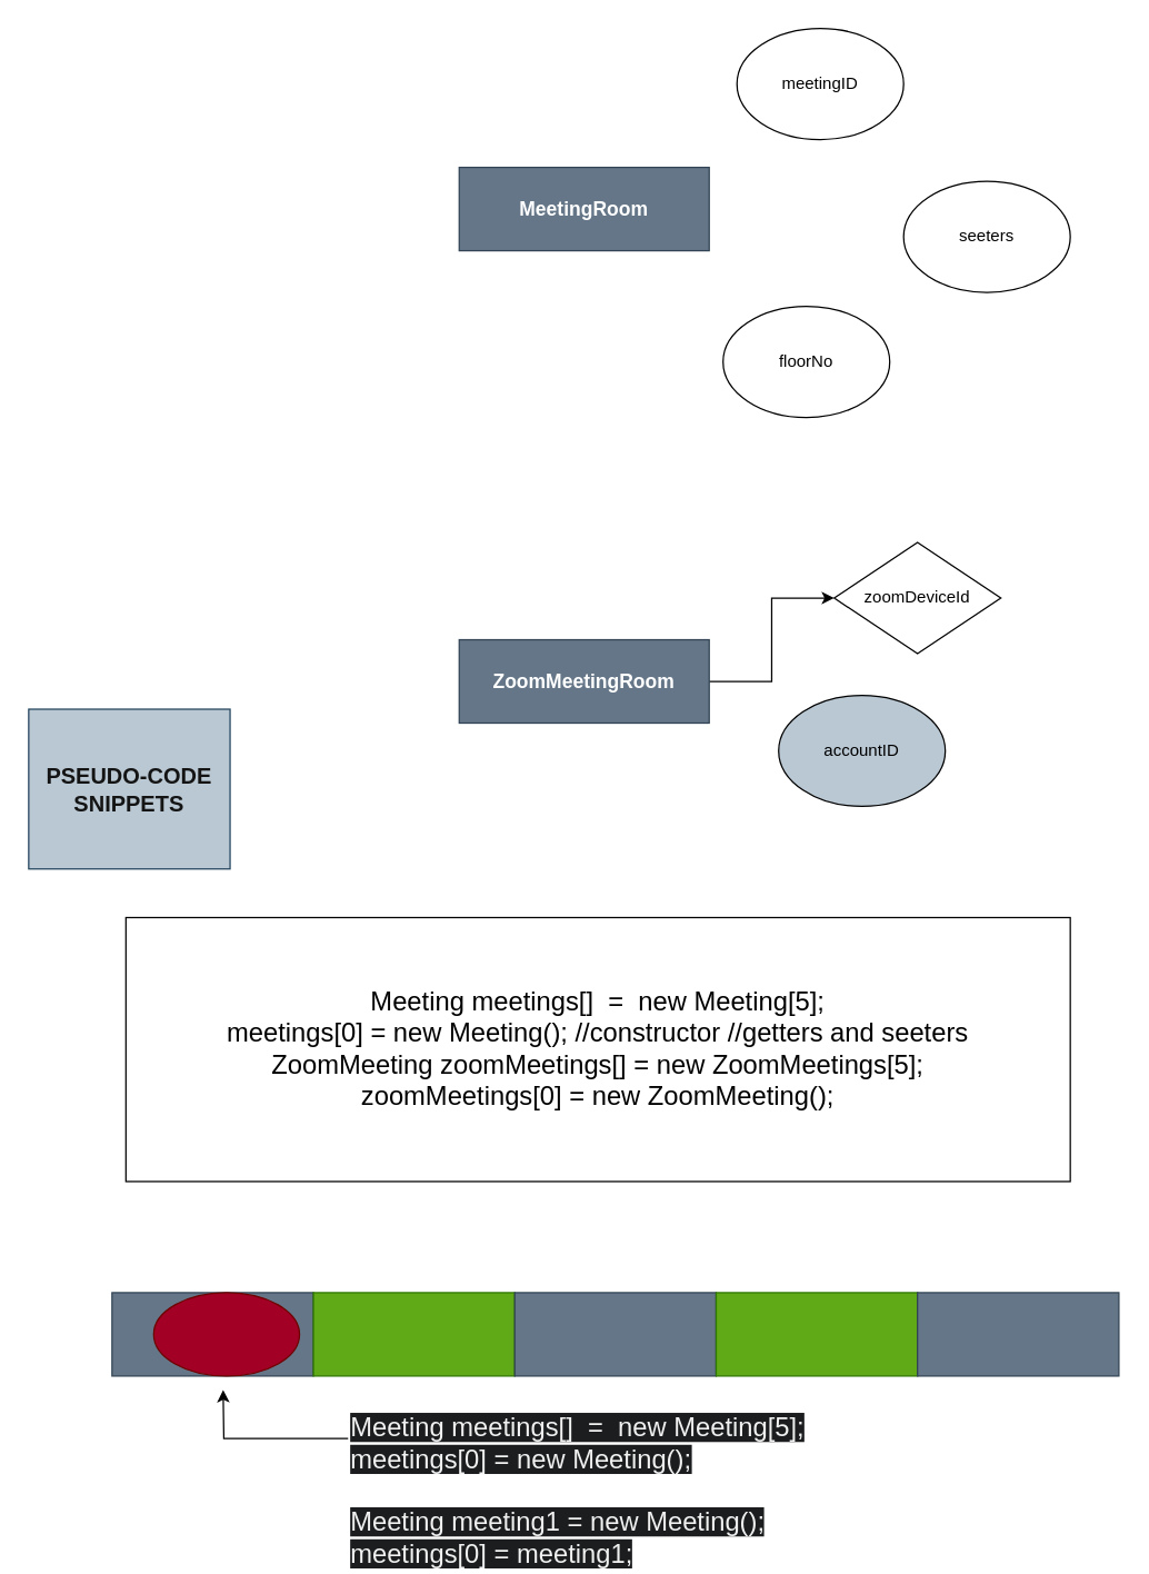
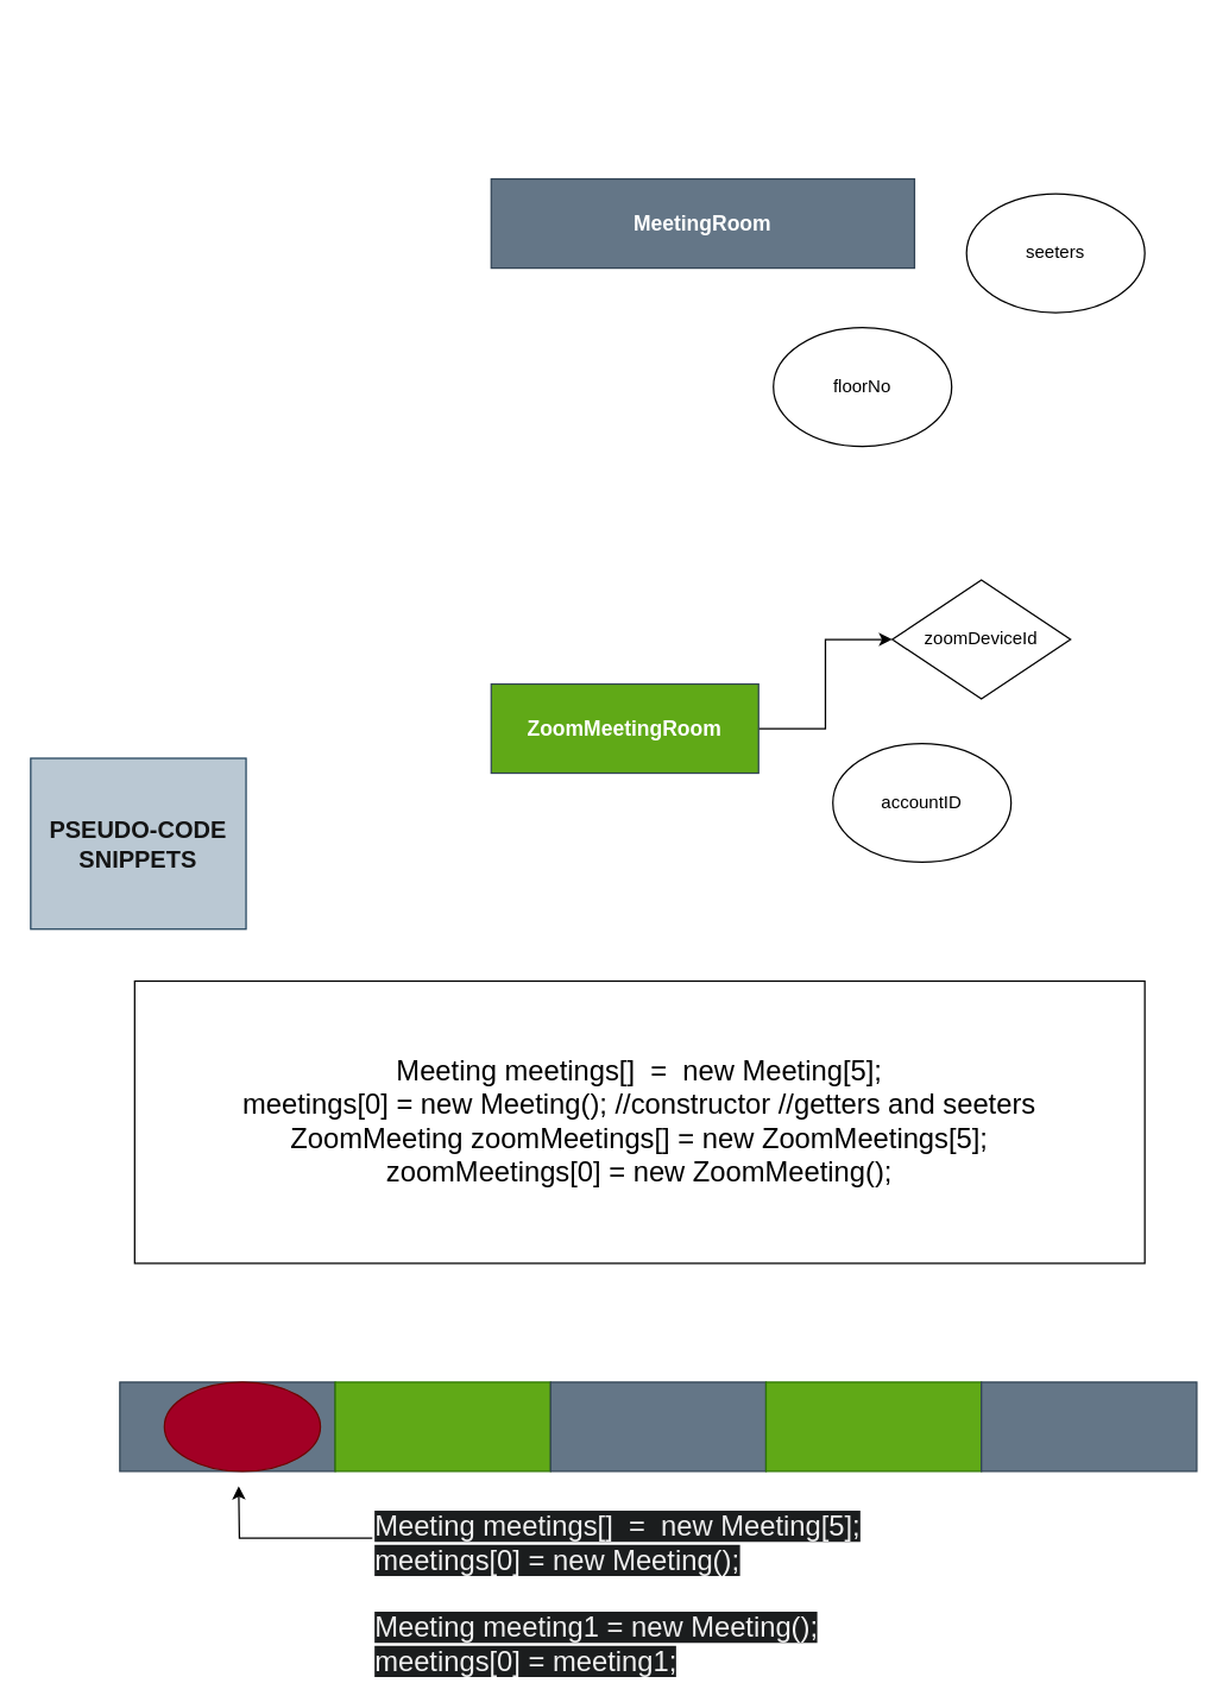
  <mxCell id="0" />
  <mxCell id="1" parent="0" />
- <mxCell id="2" value="MeetingRoom" style="rounded=0;whiteSpace=wrap;html=1;fillColor=#647687;fontColor=#ffffff;strokeColor=#314354;fontSize=14;fontStyle=1" vertex="1" parent="1"><mxGeometry x="330" y="120" width="180" height="60" as="geometry" /></mxCell>
+ <mxCell id="2" value="MeetingRoom" style="rounded=0;whiteSpace=wrap;html=1;fillColor=#647687;fontColor=#ffffff;strokeColor=#314354;fontSize=14;fontStyle=1" vertex="1" parent="1"><mxGeometry x="330" y="120" width="285" height="60" as="geometry" /></mxCell>
  <mxCell id="3" style="edgeStyle=orthogonalEdgeStyle;rounded=0;orthogonalLoop=1;jettySize=auto;html=1;" edge="1" parent="1" source="4" target="8"><mxGeometry relative="1" as="geometry" /></mxCell>
- <mxCell id="4" value="ZoomMeetingRoom" style="rounded=0;whiteSpace=wrap;html=1;fillColor=#647687;fontColor=#ffffff;strokeColor=#314354;fontSize=14;fontStyle=1" vertex="1" parent="1"><mxGeometry x="330" y="460" width="180" height="60" as="geometry" /></mxCell>
+ <mxCell id="4" value="ZoomMeetingRoom" style="rounded=0;whiteSpace=wrap;html=1;fillColor=#60a917;fontColor=#ffffff;strokeColor=#314354;fontSize=14;fontStyle=1;" vertex="1" parent="1"><mxGeometry x="330" y="460" width="180" height="60" as="geometry" /></mxCell>
  <mxCell id="5" value="seeters" style="ellipse;whiteSpace=wrap;html=1;" vertex="1" parent="1"><mxGeometry x="650" y="130" width="120" height="80" as="geometry" /></mxCell>
  <mxCell id="6" value="floorNo" style="ellipse;whiteSpace=wrap;html=1;" vertex="1" parent="1"><mxGeometry x="520" y="220" width="120" height="80" as="geometry" /></mxCell>
- <mxCell id="7" value="meetingID" style="ellipse;whiteSpace=wrap;html=1;" vertex="1" parent="1"><mxGeometry x="530" width="120" height="80" as="geometry" y="20" /></mxCell>
  <mxCell id="8" value="zoomDeviceId" style="rhombus;whiteSpace=wrap;html=1;" vertex="1" parent="1"><mxGeometry x="600" y="390" width="120" height="80" as="geometry" /></mxCell>
- <mxCell id="9" value="accountID" style="ellipse;whiteSpace=wrap;html=1;fillColor=#bac8d3;" vertex="1" parent="1"><mxGeometry x="560" y="500" width="120" height="80" as="geometry" /></mxCell>
+ <mxCell id="9" value="accountID" style="ellipse;whiteSpace=wrap;html=1;" vertex="1" parent="1"><mxGeometry x="560" y="500" width="120" height="80" as="geometry" /></mxCell>
  <mxCell id="10" value="Meeting meetings[]&amp;nbsp; =&amp;nbsp; new Meeting[5];&lt;div style=&quot;font-size: 19px;&quot;&gt;meetings[0] = new Meeting(); //constructor //getters and seeters&lt;/div&gt;&lt;div style=&quot;font-size: 19px;&quot;&gt;ZoomMeeting zoomMeetings[] = new ZoomMeetings[5];&lt;/div&gt;&lt;div style=&quot;font-size: 19px;&quot;&gt;zoomMeetings[0] = new ZoomMeeting();&lt;/div&gt;" style="rounded=0;whiteSpace=wrap;html=1;fontSize=19;" vertex="1" parent="1"><mxGeometry x="90" y="660" width="680" height="190" as="geometry" /></mxCell>
  <mxCell id="11" value="&lt;span style=&quot;font-size: 16px; font-weight: 700;&quot;&gt;&lt;font color=&quot;#141414&quot;&gt;PSEUDO-CODE&lt;/font&gt;&lt;/span&gt;&lt;div&gt;&lt;span style=&quot;font-size: 16px; font-weight: 700;&quot;&gt;&lt;font color=&quot;#141414&quot;&gt;SNIPPETS&lt;/font&gt;&lt;/span&gt;&lt;/div&gt;" style="whiteSpace=wrap;html=1;aspect=fixed;fillColor=#bac8d3;strokeColor=#23445d;" vertex="1" parent="1"><mxGeometry x="20" y="510" width="145" height="115" as="geometry" /></mxCell>
  <mxCell id="12" value="" style="rounded=0;whiteSpace=wrap;html=1;fillColor=#647687;fontColor=#ffffff;strokeColor=#314354;fontSize=14;fontStyle=1" vertex="1" parent="1"><mxGeometry x="80" y="930" width="145" height="60" as="geometry" /></mxCell>
  <mxCell id="13" value="" style="rounded=0;whiteSpace=wrap;html=1;fillColor=#60a917;fontColor=#ffffff;strokeColor=#2D7600;fontSize=14;fontStyle=1" vertex="1" parent="1"><mxGeometry x="225" y="930" width="145" height="60" as="geometry" /></mxCell>
  <mxCell id="14" value="" style="rounded=0;whiteSpace=wrap;html=1;fillColor=#647687;fontColor=#ffffff;strokeColor=#314354;fontSize=14;fontStyle=1" vertex="1" parent="1"><mxGeometry x="370" y="930" width="145" height="60" as="geometry" /></mxCell>
  <mxCell id="15" value="" style="rounded=0;whiteSpace=wrap;html=1;fillColor=#60a917;fontColor=#ffffff;strokeColor=#2D7600;fontSize=14;fontStyle=1" vertex="1" parent="1"><mxGeometry x="515" y="930" width="145" height="60" as="geometry" /></mxCell>
  <mxCell id="16" value="" style="rounded=0;whiteSpace=wrap;html=1;fillColor=#647687;fontColor=#ffffff;strokeColor=#314354;fontSize=14;fontStyle=1" vertex="1" parent="1"><mxGeometry x="660" y="930" width="145" height="60" as="geometry" /></mxCell>
  <mxCell id="17" style="edgeStyle=orthogonalEdgeStyle;rounded=0;orthogonalLoop=1;jettySize=auto;html=1;" edge="1" parent="1" source="18"><mxGeometry relative="1" as="geometry"><mxPoint x="160" y="1000" as="targetPoint" /></mxGeometry></mxCell>
  <mxCell id="18" value="&lt;span style=&quot;color: rgb(240, 240, 240); font-family: Helvetica; font-size: 19px; font-style: normal; font-variant-ligatures: normal; font-variant-caps: normal; font-weight: 400; letter-spacing: normal; orphans: 2; text-align: center; text-indent: 0px; text-transform: none; widows: 2; word-spacing: 0px; -webkit-text-stroke-width: 0px; white-space: normal; background-color: rgb(27, 29, 30); text-decoration-thickness: initial; text-decoration-style: initial; text-decoration-color: initial; display: inline !important; float: none;&quot;&gt;Meeting meetings[]&amp;nbsp; =&amp;nbsp; new Meeting[5];&lt;/span&gt;&lt;div&gt;&lt;span style=&quot;color: rgb(240, 240, 240); font-family: Helvetica; font-size: 19px; font-style: normal; font-variant-ligatures: normal; font-variant-caps: normal; font-weight: 400; letter-spacing: normal; orphans: 2; text-align: center; text-indent: 0px; text-transform: none; widows: 2; word-spacing: 0px; -webkit-text-stroke-width: 0px; white-space: normal; background-color: rgb(27, 29, 30); text-decoration-thickness: initial; text-decoration-style: initial; text-decoration-color: initial; display: inline !important; float: none;&quot;&gt;meetings[0] = new Meeting();&lt;/span&gt;&lt;/div&gt;&lt;div&gt;&lt;span style=&quot;color: rgb(240, 240, 240); font-family: Helvetica; font-size: 19px; font-style: normal; font-variant-ligatures: normal; font-variant-caps: normal; font-weight: 400; letter-spacing: normal; orphans: 2; text-align: center; text-indent: 0px; text-transform: none; widows: 2; word-spacing: 0px; -webkit-text-stroke-width: 0px; white-space: normal; background-color: rgb(27, 29, 30); text-decoration-thickness: initial; text-decoration-style: initial; text-decoration-color: initial; display: inline !important; float: none;&quot;&gt;&lt;br&gt;&lt;/span&gt;&lt;/div&gt;&lt;div&gt;&lt;span style=&quot;color: rgb(240, 240, 240); font-family: Helvetica; font-size: 19px; font-style: normal; font-variant-ligatures: normal; font-variant-caps: normal; font-weight: 400; letter-spacing: normal; orphans: 2; text-align: center; text-indent: 0px; text-transform: none; widows: 2; word-spacing: 0px; -webkit-text-stroke-width: 0px; white-space: normal; background-color: rgb(27, 29, 30); text-decoration-thickness: initial; text-decoration-style: initial; text-decoration-color: initial; display: inline !important; float: none;&quot;&gt;Meeting meeting1 = new Meeting();&lt;/span&gt;&lt;/div&gt;&lt;div&gt;&lt;span style=&quot;color: rgb(240, 240, 240); font-family: Helvetica; font-size: 19px; font-style: normal; font-variant-ligatures: normal; font-variant-caps: normal; font-weight: 400; letter-spacing: normal; orphans: 2; text-align: center; text-indent: 0px; text-transform: none; widows: 2; word-spacing: 0px; -webkit-text-stroke-width: 0px; white-space: normal; background-color: rgb(27, 29, 30); text-decoration-thickness: initial; text-decoration-style: initial; text-decoration-color: initial; display: inline !important; float: none;&quot;&gt;meetings[0] = meeting1;&lt;/span&gt;&lt;/div&gt;" style="text;whiteSpace=wrap;html=1;" vertex="1" parent="1"><mxGeometry x="250" y="1010" width="360" height="50" as="geometry" /></mxCell>
  <mxCell id="19" value="" style="ellipse;whiteSpace=wrap;html=1;fillColor=#a20025;fontColor=#ffffff;strokeColor=#6F0000;" vertex="1" parent="1"><mxGeometry x="110" y="930" width="105" height="60" as="geometry" /></mxCell>
